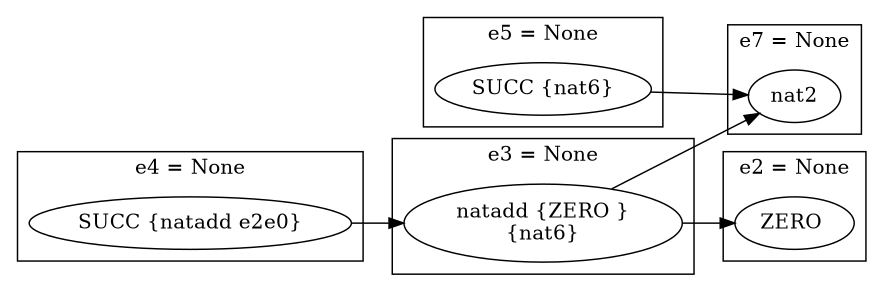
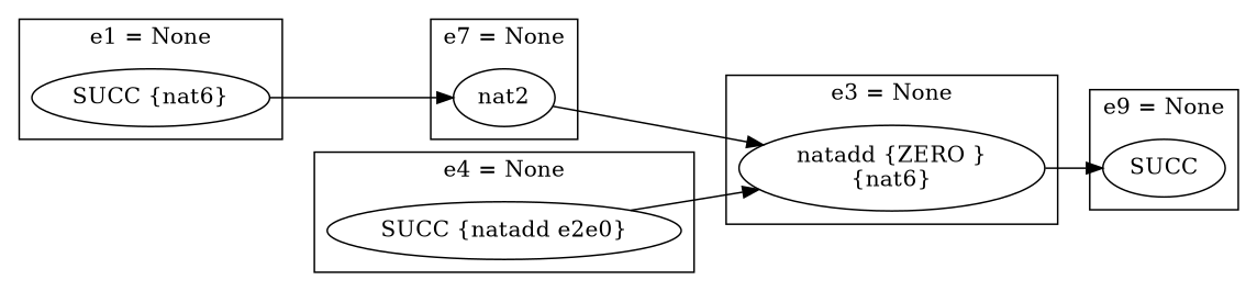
  strict digraph {
    rankdir=LR
    n1 [label="natadd {ZERO }\n{nat6}"]
    n2 [label=nat2]
    n3 [label="SUCC {natadd e2e0}"]
    n4 [label="SUCC {nat6}"]
-   n5 [label="ZERO "]
+   n5 [label=SUCC]
    subgraph cluster_1 {
      label="e3 = None"
      n1
    }
    subgraph cluster_2 {
      label="e7 = None"
      n2
    }
    subgraph cluster_3 {
      label="e4 = None"
      n3
    }
    subgraph cluster_4 {
-     label="e5 = None"
+     label="e1 = None"
      n4
    }
    subgraph cluster_5 {
-     label="e2 = None"
+     label="e9 = None"
      n5
    }
-   n1 -> n2
+   n2 -> n1
    n1 -> n5
    n3 -> n1
    n4 -> n2
  }
